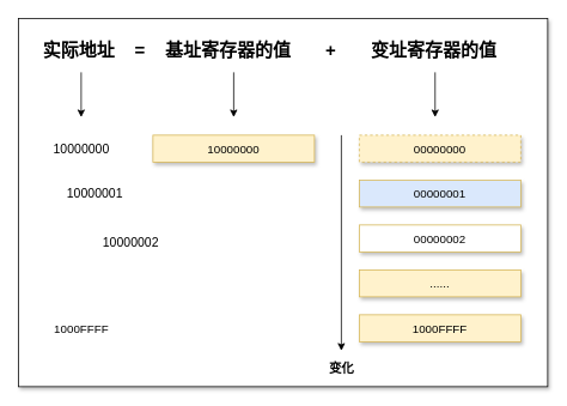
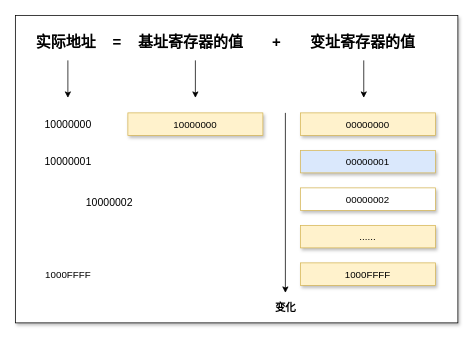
  <mxCell id="0" />
  <mxCell id="1" parent="0" />
  <mxCell id="2" value="" style="rounded=0;whiteSpace=wrap;html=1;fontSize=20;shadow=1;" parent="1" vertex="1"><mxGeometry x="20" y="20" width="590" height="410" as="geometry" /></mxCell>
- <mxCell id="3" value="00000000" style="rounded=0;whiteSpace=wrap;html=1;fontSize=13;shadow=1;fillColor=#fff2cc;strokeColor=#d6b656;dashed=1;" parent="1" vertex="1"><mxGeometry x="400" y="150" width="180" height="30" as="geometry" /></mxCell>
+ <mxCell id="3" value="00000000" style="rounded=0;whiteSpace=wrap;html=1;fontSize=13;shadow=1;fillColor=#fff2cc;strokeColor=#d6b656;" parent="1" vertex="1"><mxGeometry x="400" y="150" width="180" height="30" as="geometry" /></mxCell>
  <mxCell id="4" value="00000001" style="rounded=0;whiteSpace=wrap;html=1;fontSize=13;shadow=1;fillColor=#dae8fc;strokeColor=#d6b656;" parent="1" vertex="1"><mxGeometry x="400" y="200" width="180" height="30" as="geometry" /></mxCell>
  <mxCell id="5" value="00000002" style="rounded=0;whiteSpace=wrap;html=1;fontSize=13;shadow=1;fillColor=#ffffff;strokeColor=#d6b656;" parent="1" vertex="1"><mxGeometry x="400" y="250" width="180" height="30" as="geometry" /></mxCell>
  <mxCell id="6" value="......" style="rounded=0;whiteSpace=wrap;html=1;fontSize=13;shadow=1;fillColor=#fff2cc;strokeColor=#d6b656;" parent="1" vertex="1"><mxGeometry x="400" y="300" width="180" height="30" as="geometry" /></mxCell>
  <mxCell id="7" value="1000FFFF" style="rounded=0;whiteSpace=wrap;html=1;fontSize=13;shadow=1;fillColor=#fff2cc;strokeColor=#d6b656;" parent="1" vertex="1"><mxGeometry x="400" y="350" width="180" height="30" as="geometry" /></mxCell>
  <mxCell id="8" value="实际地址&amp;nbsp; &amp;nbsp; =&amp;nbsp; &amp;nbsp; 基址寄存器的值&amp;nbsp; &amp;nbsp; &amp;nbsp; &amp;nbsp;+&amp;nbsp; &amp;nbsp; &amp;nbsp; &amp;nbsp;变址寄存器的值" style="text;html=1;align=center;verticalAlign=middle;resizable=0;points=[];autosize=1;fontStyle=1;fontSize=20;shadow=1;" parent="1" vertex="1"><mxGeometry x="40" y="40" width="520" height="30" as="geometry" /></mxCell>
  <mxCell id="9" value="" style="endArrow=classic;html=1;" edge="1" parent="1"><mxGeometry width="50" height="50" relative="1" as="geometry"><mxPoint x="90" y="80" as="sourcePoint" /><mxPoint x="90" y="130" as="targetPoint" /></mxGeometry></mxCell>
  <mxCell id="10" value="" style="endArrow=classic;html=1;" edge="1" parent="1"><mxGeometry width="50" height="50" relative="1" as="geometry"><mxPoint x="260" y="80" as="sourcePoint" /><mxPoint x="260" y="130" as="targetPoint" /></mxGeometry></mxCell>
  <mxCell id="11" value="" style="endArrow=classic;html=1;" edge="1" parent="1"><mxGeometry width="50" height="50" relative="1" as="geometry"><mxPoint x="484.5" y="80" as="sourcePoint" /><mxPoint x="484.5" y="130" as="targetPoint" /></mxGeometry></mxCell>
  <mxCell id="12" value="10000000" style="rounded=0;whiteSpace=wrap;html=1;fontSize=13;shadow=1;fillColor=#fff2cc;strokeColor=#d6b656;" vertex="1" parent="1"><mxGeometry x="170" y="150" width="180" height="30" as="geometry" /></mxCell>
  <mxCell id="13" value="" style="endArrow=classic;html=1;" edge="1" parent="1"><mxGeometry width="50" height="50" relative="1" as="geometry"><mxPoint x="380" y="150" as="sourcePoint" /><mxPoint x="380" y="390" as="targetPoint" /></mxGeometry></mxCell>
  <mxCell id="14" value="变化" style="text;html=1;align=center;verticalAlign=middle;resizable=0;points=[];autosize=1;fontStyle=1;fontSize=14;" vertex="1" parent="1"><mxGeometry x="360" y="400" width="40" height="20" as="geometry" /></mxCell>
  <mxCell id="15" value="10000000" style="text;html=1;align=center;verticalAlign=middle;resizable=0;points=[];autosize=1;fontSize=14;" vertex="1" parent="1"><mxGeometry x="50" y="155" width="80" height="20" as="geometry" /></mxCell>
- <mxCell id="16" value="10000001" style="text;html=1;align=center;verticalAlign=middle;resizable=0;points=[];autosize=1;fontSize=14;" vertex="1" parent="1"><mxGeometry x="65" y="205" width="80" height="20" as="geometry" /></mxCell>
+ <mxCell id="16" value="10000001" style="text;html=1;align=center;verticalAlign=middle;resizable=0;points=[];autosize=1;fontSize=14;" vertex="1" parent="1"><mxGeometry x="50" y="205" width="80" height="20" as="geometry" /></mxCell>
  <mxCell id="17" value="10000002" style="text;html=1;align=center;verticalAlign=middle;resizable=0;points=[];autosize=1;fontSize=14;" vertex="1" parent="1"><mxGeometry x="105" y="260" width="80" height="20" as="geometry" /></mxCell>
  <mxCell id="18" value="&lt;span style=&quot;white-space: normal ; font-size: 13px&quot;&gt;1000FFFF&lt;/span&gt;" style="text;html=1;align=center;verticalAlign=middle;resizable=0;points=[];autosize=1;fontSize=14;" vertex="1" parent="1"><mxGeometry x="50" y="355" width="80" height="20" as="geometry" /></mxCell>
